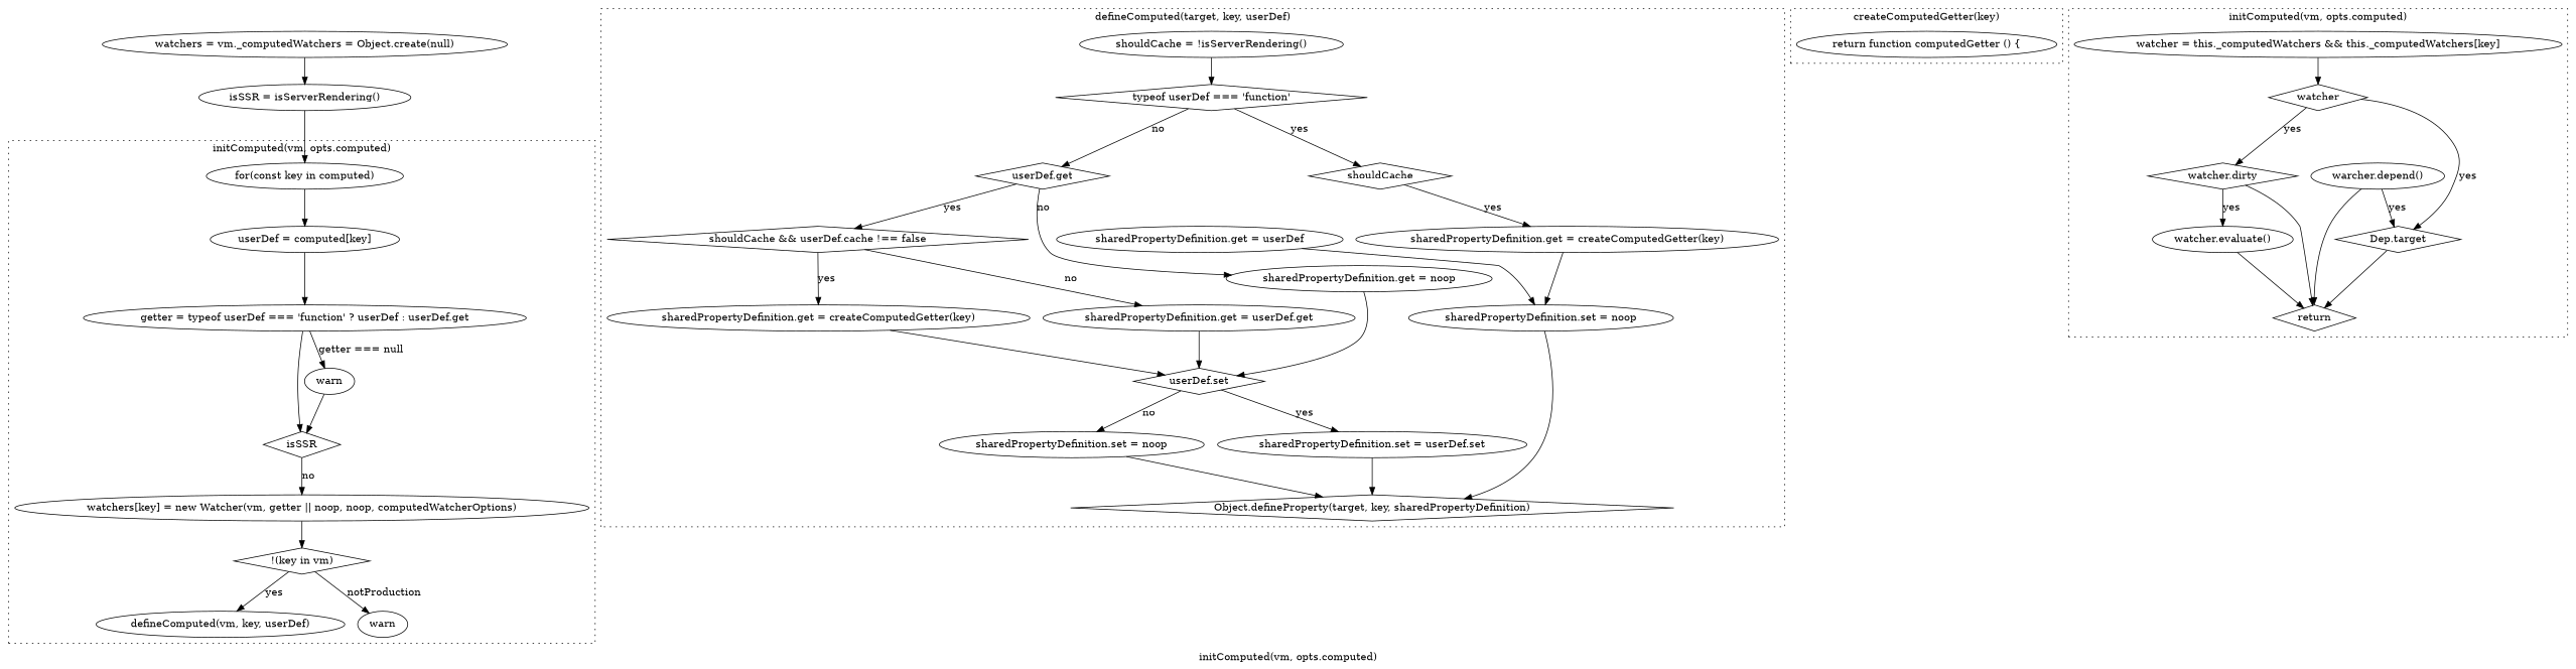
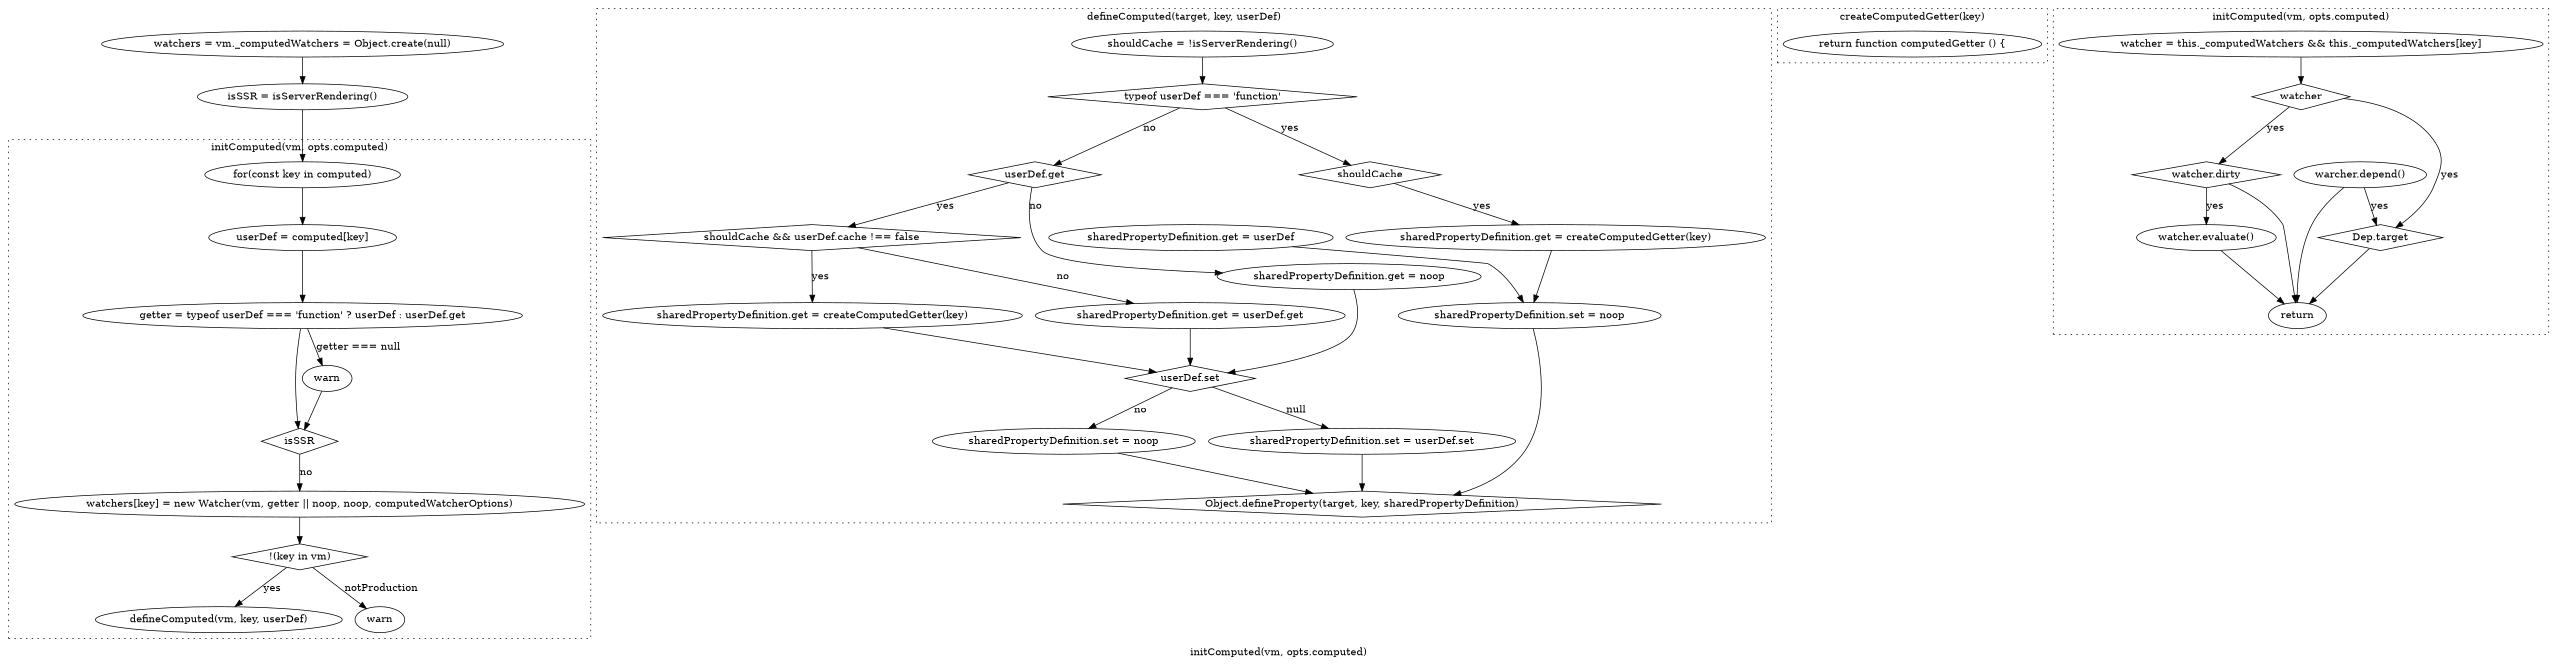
  digraph {
    label="initComputed(vm, opts.computed)"
    n1 [label="for(const key in computed)"]
    n2 [label="userDef = computed[key]"]
    n3 [label="getter = typeof userDef === 'function' ? userDef : userDef.get"]
    warn
    n5 [label=isSSR shape=diamond]
    n6 [label="watchers[key] = new Watcher(vm, getter || noop, noop, computedWatcherOptions)"]
    n7 [label="!(key in vm)" shape=diamond]
    n8 [label="defineComputed(vm, key, userDef)"]
    n9 [label=warn]
    n10 [label="shouldCache = !isServerRendering()"]
    n11 [label="typeof userDef === 'function'" shape=diamond]
    n12 [label=shouldCache shape=diamond]
    n13 [label="userDef.get" shape=diamond]
    n14 [label="sharedPropertyDefinition.get = createComputedGetter(key)"]
    n15 [label="sharedPropertyDefinition.set = noop"]
    n16 [label="sharedPropertyDefinition.get = userDef"]
    n17 [label="Object.defineProperty(target, key, sharedPropertyDefinition)" shape=diamond]
    n18 [label="sharedPropertyDefinition.get = noop"]
    n19 [label="shouldCache && userDef.cache !== false" shape=diamond]
    n20 [label="userDef.set" shape=diamond]
    n21 [label="sharedPropertyDefinition.get = createComputedGetter(key)"]
    n22 [label="sharedPropertyDefinition.get = userDef.get"]
    n23 [label="sharedPropertyDefinition.set = userDef.set"]
    n24 [label="sharedPropertyDefinition.set = noop"]
    n25 [label="return function computedGetter () {"]
    n26 [label="watcher = this._computedWatchers && this._computedWatchers[key]"]
    n27 [label=watcher shape=diamond]
    n28 [label="watcher.dirty" shape=diamond]
    n29 [label="Dep.target" shape=diamond]
    n30 [label="watcher.evaluate()"]
-   return [shape=diamond]
+   return
    n32 [label="warcher.depend()"]
    n33 [label="watchers = vm._computedWatchers = Object.create(null)"]
    n34 [label="isSSR = isServerRendering()"]
    subgraph cluster_1 {
      style=dotted
      n1
      n2
      n3
      warn
      n5
      n6
      n7
      n8
      n9
    }
    subgraph cluster_2 {
      label="defineComputed(target, key, userDef)"
      style=dotted
      n10
      n11
      n12
      n13
      n14
      n15
      n16
      n17
      n18
      n19
      n20
      n21
      n22
      n23
      n24
    }
    subgraph cluster_3 {
      label="createComputedGetter(key)"
      style=dotted
      n25
    }
    subgraph cluster_4 {
      style=dotted
      n26
      n27
      n28
      n29
      n30
      return
      n32
    }
    n1 -> n2
    n2 -> n3
    n3 -> warn [label="getter === null"]
    n3 -> n5
    warn -> n5
    n5 -> n6 [label=no]
    n6 -> n7
    n7 -> n8 [label=yes]
    n7 -> n9 [label=notProduction]
    n10 -> n11
    n11 -> n12 [label=yes]
    n11 -> n13 [label=no]
    n12 -> n14 [label=yes]
    n13 -> n18 [label=no]
    n13 -> n19 [label=yes]
    n14 -> n15
    n15 -> n17
    n16 -> n15
    n18 -> n20
    n19 -> n21 [label=yes]
    n19 -> n22 [label=no]
-   n20 -> n23 [label=yes]
+   n20 -> n23 [label=null]
    n20 -> n24 [label=no]
    n21 -> n20
    n22 -> n20
    n23 -> n17
    n24 -> n17
    n26 -> n27
    n27 -> n28 [label=yes]
    n27 -> n29 [label=yes]
    n28 -> n30 [label=yes]
    n28 -> return
    n29 -> return
    n30 -> return
    n32 -> n29 [label=yes]
    n32 -> return
    n33 -> n34
    n34 -> n1
  }
